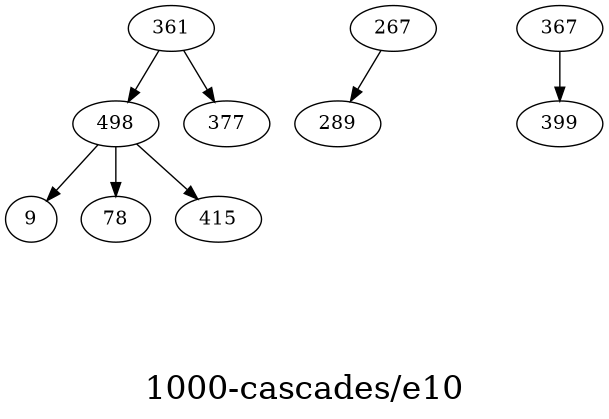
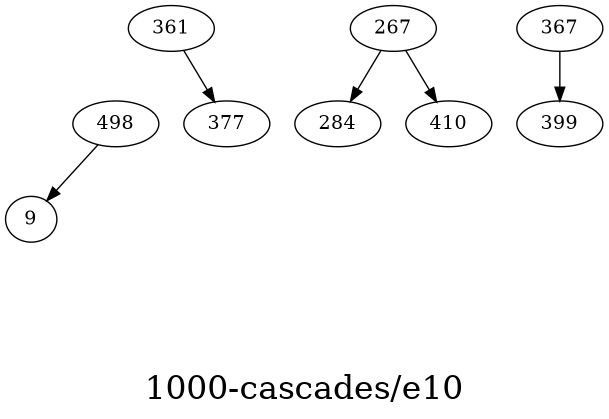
  digraph {
    fontsize=24
    label="\n1000-cascades/e10\n"
    splines=false
    node [shape=ellipse]
    n1 [height=0.3 label=498 width=0.3]
    9 [height=0.3 width=0.3]
-   78 [height=0.3 width=0.3]
-   415 [height=0.3 width=0.3]
    n5 [height=0.3 label=267 width=0.3]
-   284 [height=0.3 width=0.3 label=289]
+   284 [height=0.3 width=0.3]
+   410 [height=0.3 width=0.3]
    361 [height=0.3 width=0.3]
    377 [height=0.3 width=0.3]
    367 [height=0.3 width=0.3]
    399 [height=0.3 width=0.3]
    n1 -> 9
-   n1 -> 78
-   n1 -> 415
    n5 -> 284
-   361 -> n1
+   n5 -> 410
    361 -> 377
    367 -> 399
  }
